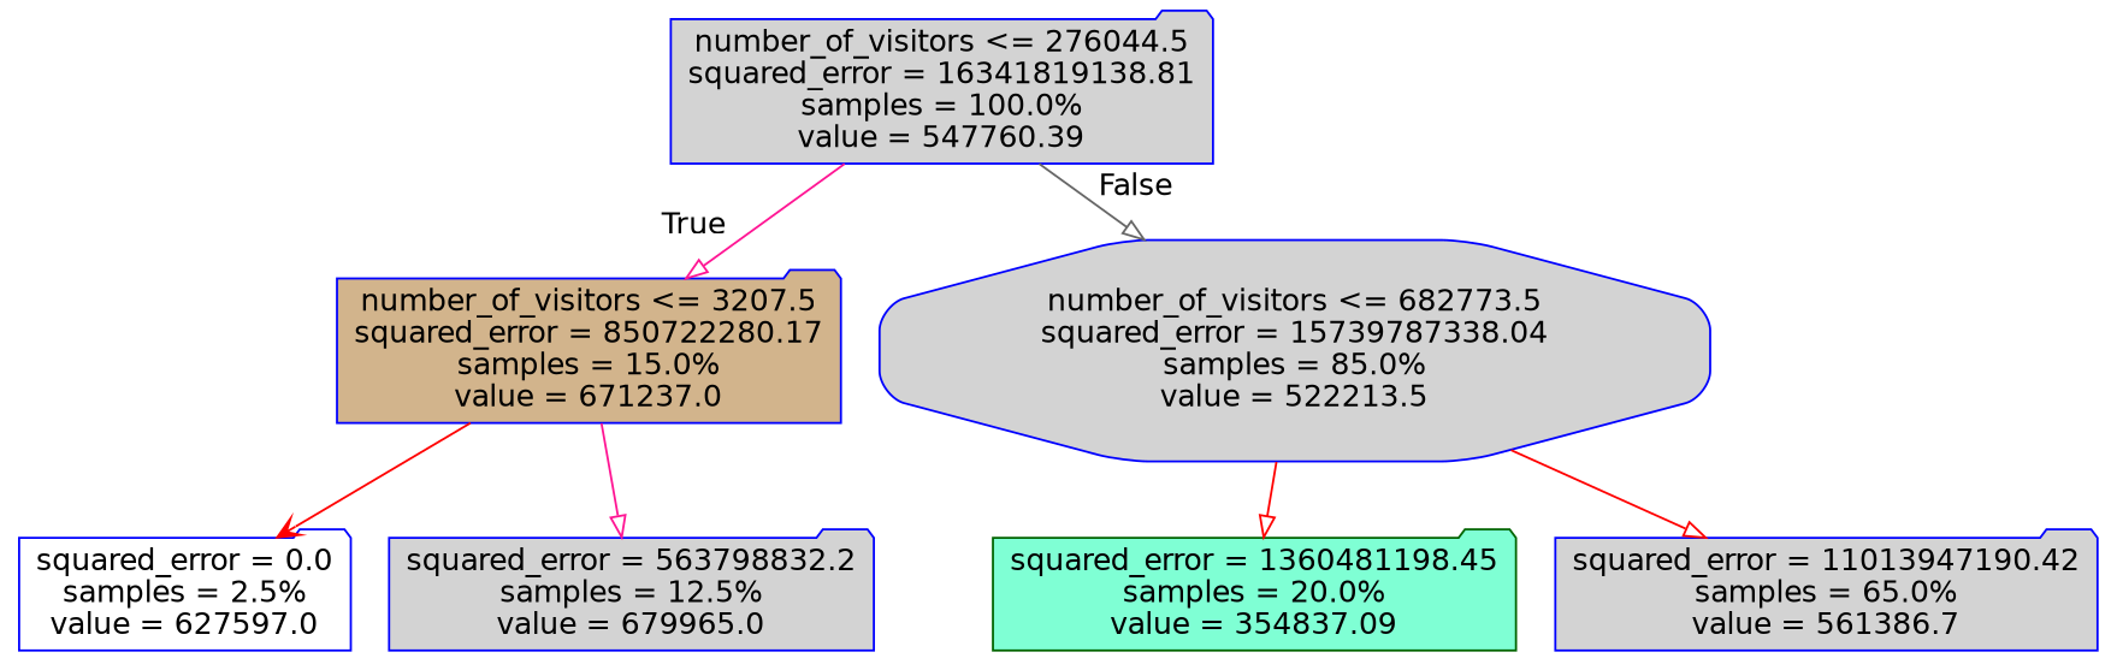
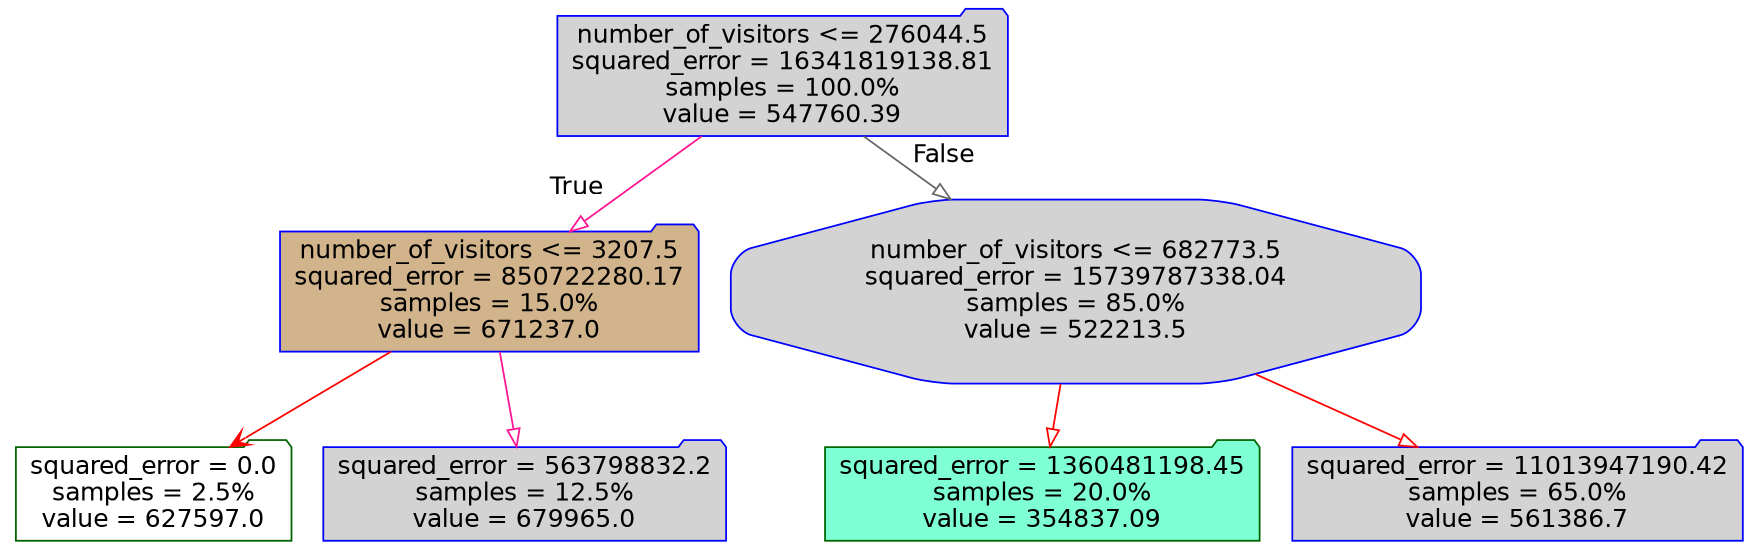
  digraph {
    node [color=blue fillcolor=lightgrey fontname=helvetica shape=folder style="filled, rounded"]
    edge [fontname=helvetica color=red arrowhead=onormal]
    n1 [label="number_of_visitors <= 276044.5\nsquared_error = 16341819138.81\nsamples = 100.0%\nvalue = 547760.39"]
    n2 [fillcolor=tan label="number_of_visitors <= 3207.5\nsquared_error = 850722280.17\nsamples = 15.0%\nvalue = 671237.0"]
    n3 [label="number_of_visitors <= 682773.5\nsquared_error = 15739787338.04\nsamples = 85.0%\nvalue = 522213.5" shape=octagon]
-   n4 [fillcolor=white label="squared_error = 0.0\nsamples = 2.5%\nvalue = 627597.0"]
+   n4 [color=darkgreen fillcolor=white label="squared_error = 0.0\nsamples = 2.5%\nvalue = 627597.0"]
    n5 [label="squared_error = 563798832.2\nsamples = 12.5%\nvalue = 679965.0"]
    n6 [color=darkgreen fillcolor=aquamarine label="squared_error = 1360481198.45\nsamples = 20.0%\nvalue = 354837.09"]
    n7 [label="squared_error = 11013947190.42\nsamples = 65.0%\nvalue = 561386.7"]
    n1 -> n2 [headlabel=True labelangle=45 labeldistance=2.5 color=deeppink]
    n1 -> n3 [headlabel=False labelangle=-45 labeldistance=2.5 color=gray40]
    n2 -> n4 [arrowhead=vee]
    n2 -> n5 [color=deeppink]
    n3 -> n6
    n3 -> n7
  }
